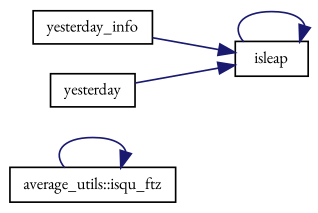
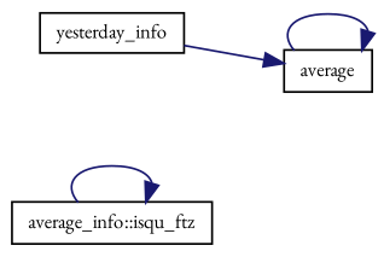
  digraph {
    fontname="EB Garamond"
    rankdir=LR
    node [color=black fillcolor=white fontname="EB Garamond" fontsize=10 shape=record style=filled]
    edge [color=midnightblue fontname="EB Garamond" fontsize=10 labelfontname=Helvetica labelfontsize=10 style=solid]
-   n1 [height=0.2 label="average_utils::isqu_ftz" width=0.4]
+   n1 [height=0.2 label="average_info::isqu_ftz" width=0.4]
    n2 [height=0.2 label=yesterday_info width=0.4]
-   n3 [height=0.2 label=isleap width=0.4]
-   n4 [height=0.2 label=yesterday width=0.4]
+   n3 [height=0.2 label=average width=0.4]
    n1 -> n1
    n2 -> n3
    n3 -> n3
-   n4 -> n3
  }
